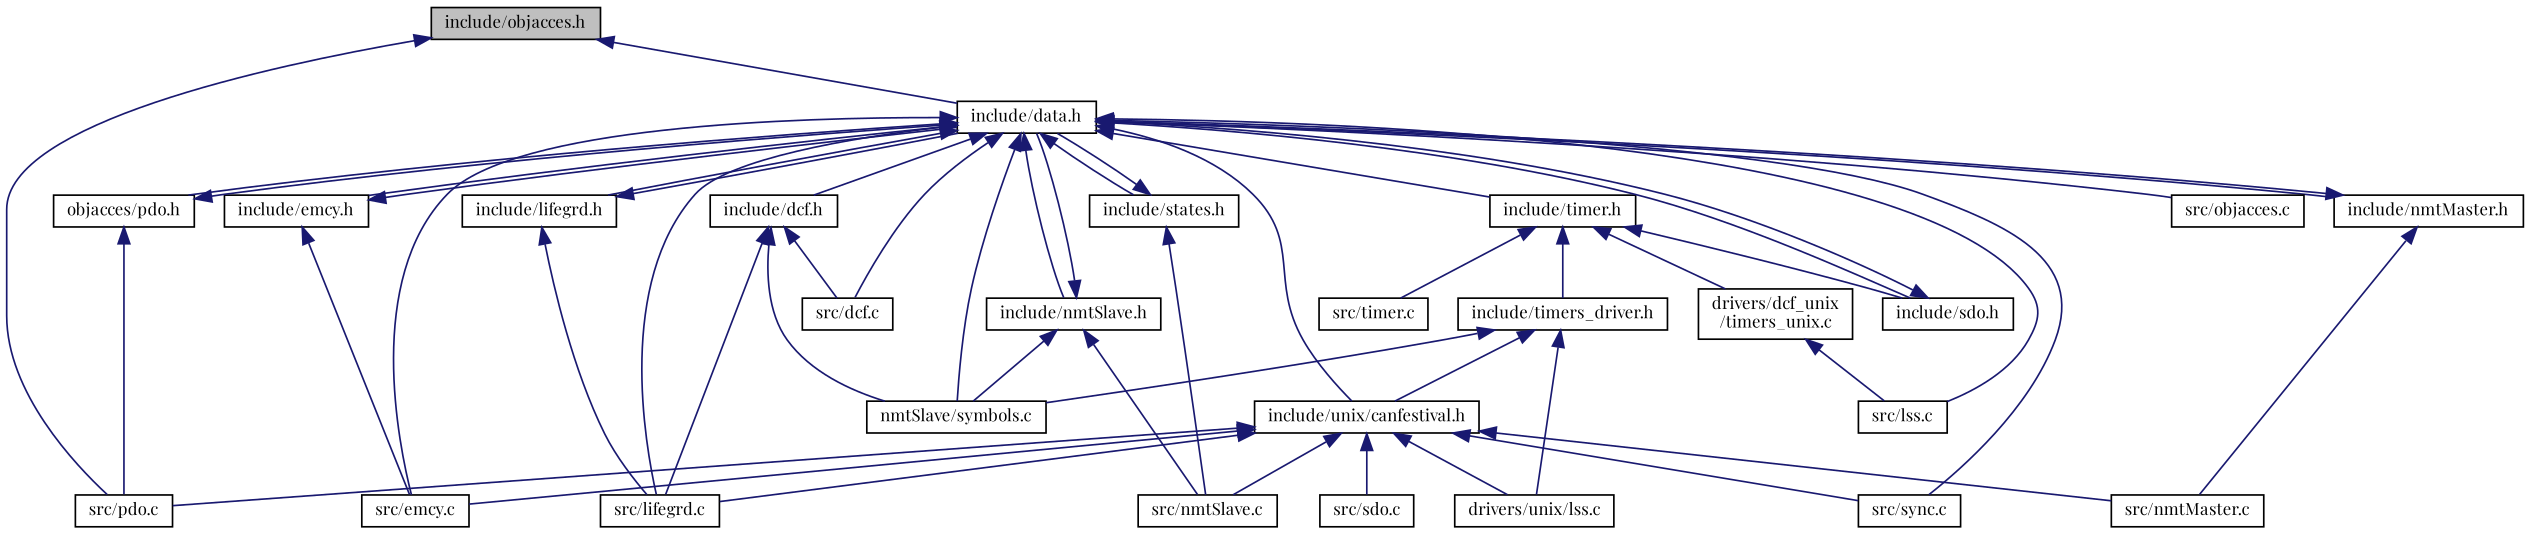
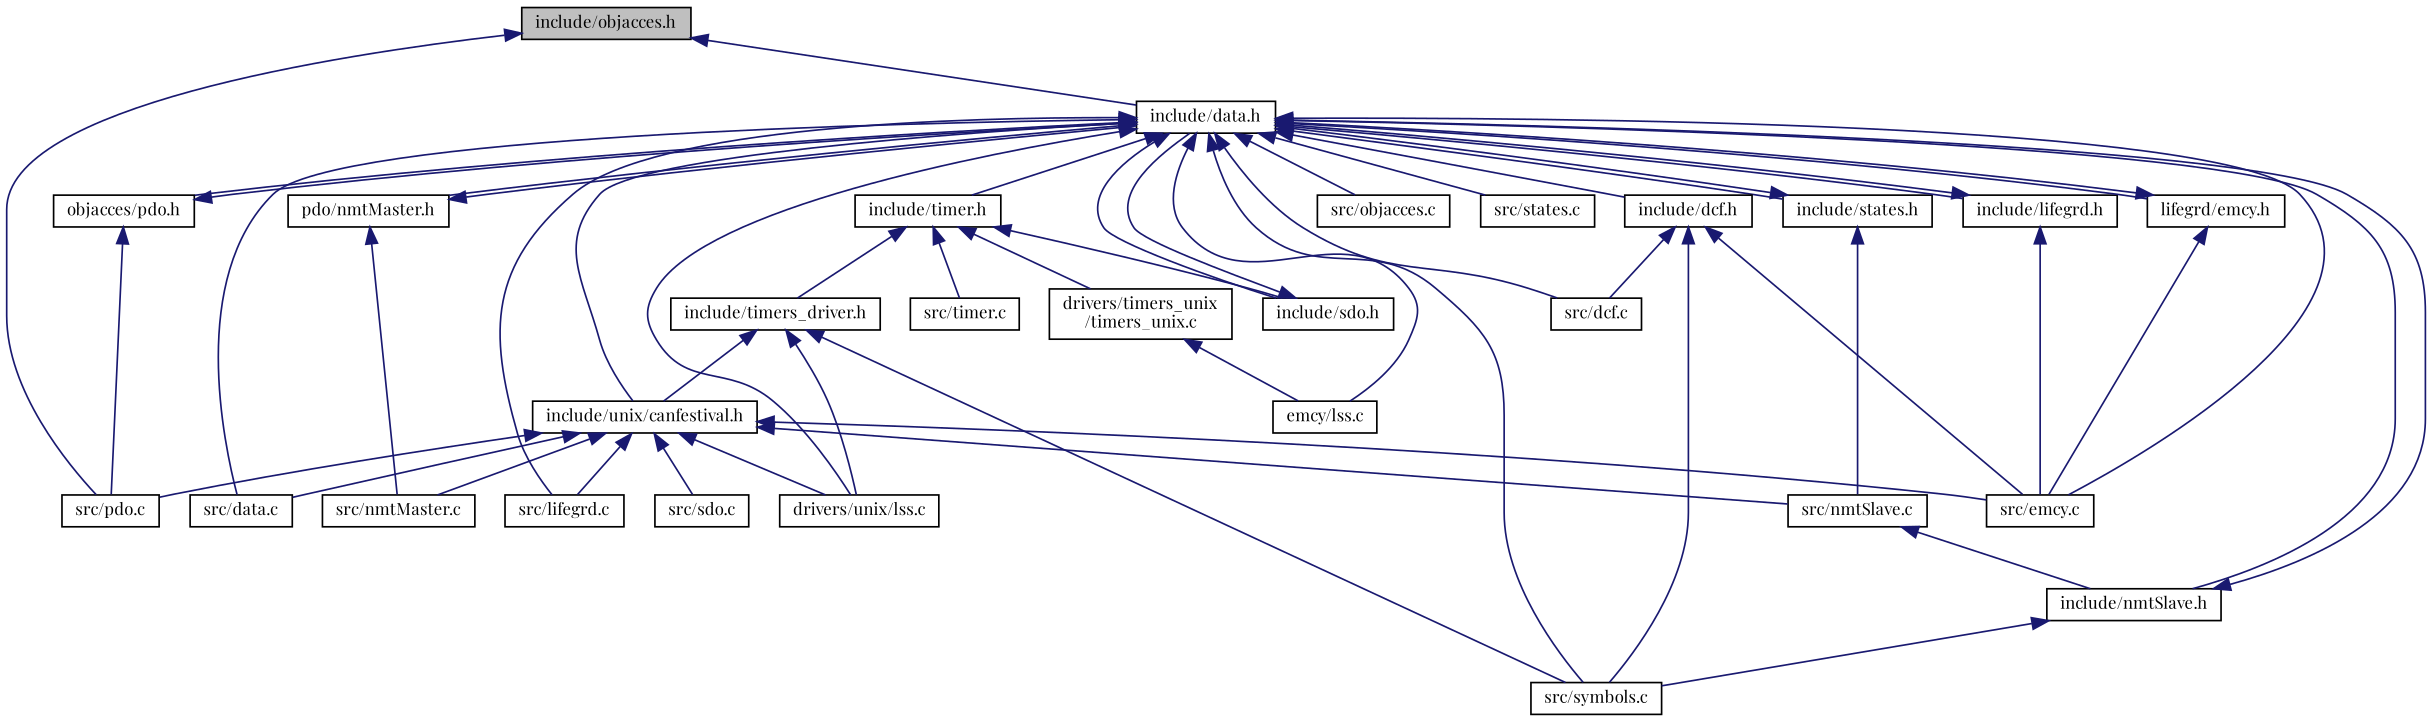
  digraph {
    fontname="Playfair Display"
    node [color=black fillcolor=white fontname="Playfair Display" fontsize=10 shape=record style=filled]
    edge [color=midnightblue dir=back fontname="Playfair Display" fontsize=10 labelfontname=FreeSans labelfontsize=10 style=solid]
    n1 [fillcolor=grey75 fontcolor=black height=0.2 label="include/objacces.h" width=0.4]
    n2 [height=0.2 label="include/data.h" width=0.4]
    n3 [height=0.2 label="src/pdo.c" width=0.4]
    n4 [height=0.2 label="include/unix/canfestival.h" width=0.4]
    n5 [height=0.2 label="src/emcy.c" width=0.4]
    n6 [height=0.2 label="src/lifegrd.c" width=0.4]
-   n7 [height=0.2 label="src/lss.c" width=0.4]
-   n8 [height=0.2 label="src/sync.c" width=0.4]
+   n7 [height=0.2 label="emcy/lss.c" width=0.4]
+   n8 [height=0.2 label="src/data.c" width=0.4]
    n9 [height=0.2 label="drivers/unix/lss.c" width=0.4]
    n10 [height=0.2 label="include/timer.h" width=0.4]
    n11 [height=0.2 label="include/sdo.h" width=0.4]
-   n12 [height=0.2 label="nmtSlave/symbols.c" width=0.4]
+   n12 [height=0.2 label="src/symbols.c" width=0.4]
    n13 [height=0.2 label="objacces/pdo.h" width=0.4]
    n14 [height=0.2 label="include/states.h" width=0.4]
    n15 [height=0.2 label="include/lifegrd.h" width=0.4]
    n16 [height=0.2 label="include/nmtSlave.h" width=0.4]
-   n17 [height=0.2 label="include/nmtMaster.h" width=0.4]
-   n18 [height=0.2 label="include/emcy.h" width=0.4]
+   n17 [height=0.2 label="pdo/nmtMaster.h" width=0.4]
+   n18 [height=0.2 label="lifegrd/emcy.h" width=0.4]
    n19 [height=0.2 label="include/dcf.h" width=0.4]
    n20 [height=0.2 label="src/dcf.c" width=0.4]
    n21 [height=0.2 label="src/objacces.c" width=0.4]
+   n22 [height=0.2 label="src/states.c" width=0.4]
    n23 [height=0.2 label="src/nmtMaster.c" width=0.4]
    n24 [height=0.2 label="src/nmtSlave.c" width=0.4]
    n25 [height=0.2 label="src/sdo.c" width=0.4]
    n26 [height=0.2 label="include/timers_driver.h" width=0.4]
    n27 [height=0.2 label="src/timer.c" width=0.4]
-   n28 [height=0.2 label="drivers/dcf_unix\l/timers_unix.c" width=0.4]
+   n28 [height=0.2 label="drivers/timers_unix\l/timers_unix.c" width=0.4]
    n1 -> n2
    n1 -> n3
    n2 -> n4
    n2 -> n5
    n2 -> n6
    n2 -> n7
    n2 -> n8
+   n2 -> n9
    n2 -> n10
    n2 -> n11
    n2 -> n12
    n2 -> n13
    n2 -> n14
    n2 -> n15
    n2 -> n16
    n2 -> n17
    n2 -> n18
    n2 -> n19
    n2 -> n20
    n2 -> n21
+   n2 -> n22
    n4 -> n3
    n4 -> n5
    n4 -> n6
    n4 -> n8
    n4 -> n9
    n4 -> n23
    n4 -> n24
    n4 -> n25
    n10 -> n11
    n10 -> n26
    n10 -> n27
    n10 -> n28
    n11 -> n2
    n13 -> n2
    n13 -> n3
    n14 -> n2
    n14 -> n24
    n15 -> n2
-   n15 -> n6
+   n15 -> n5
    n16 -> n2
    n16 -> n12
-   n16 -> n24
+   n24 -> n16
    n17 -> n2
    n17 -> n23
    n18 -> n2
    n18 -> n5
-   n19 -> n6
+   n19 -> n5
    n19 -> n12
    n19 -> n20
    n26 -> n4
    n26 -> n9
    n26 -> n12
    n28 -> n7
  }
